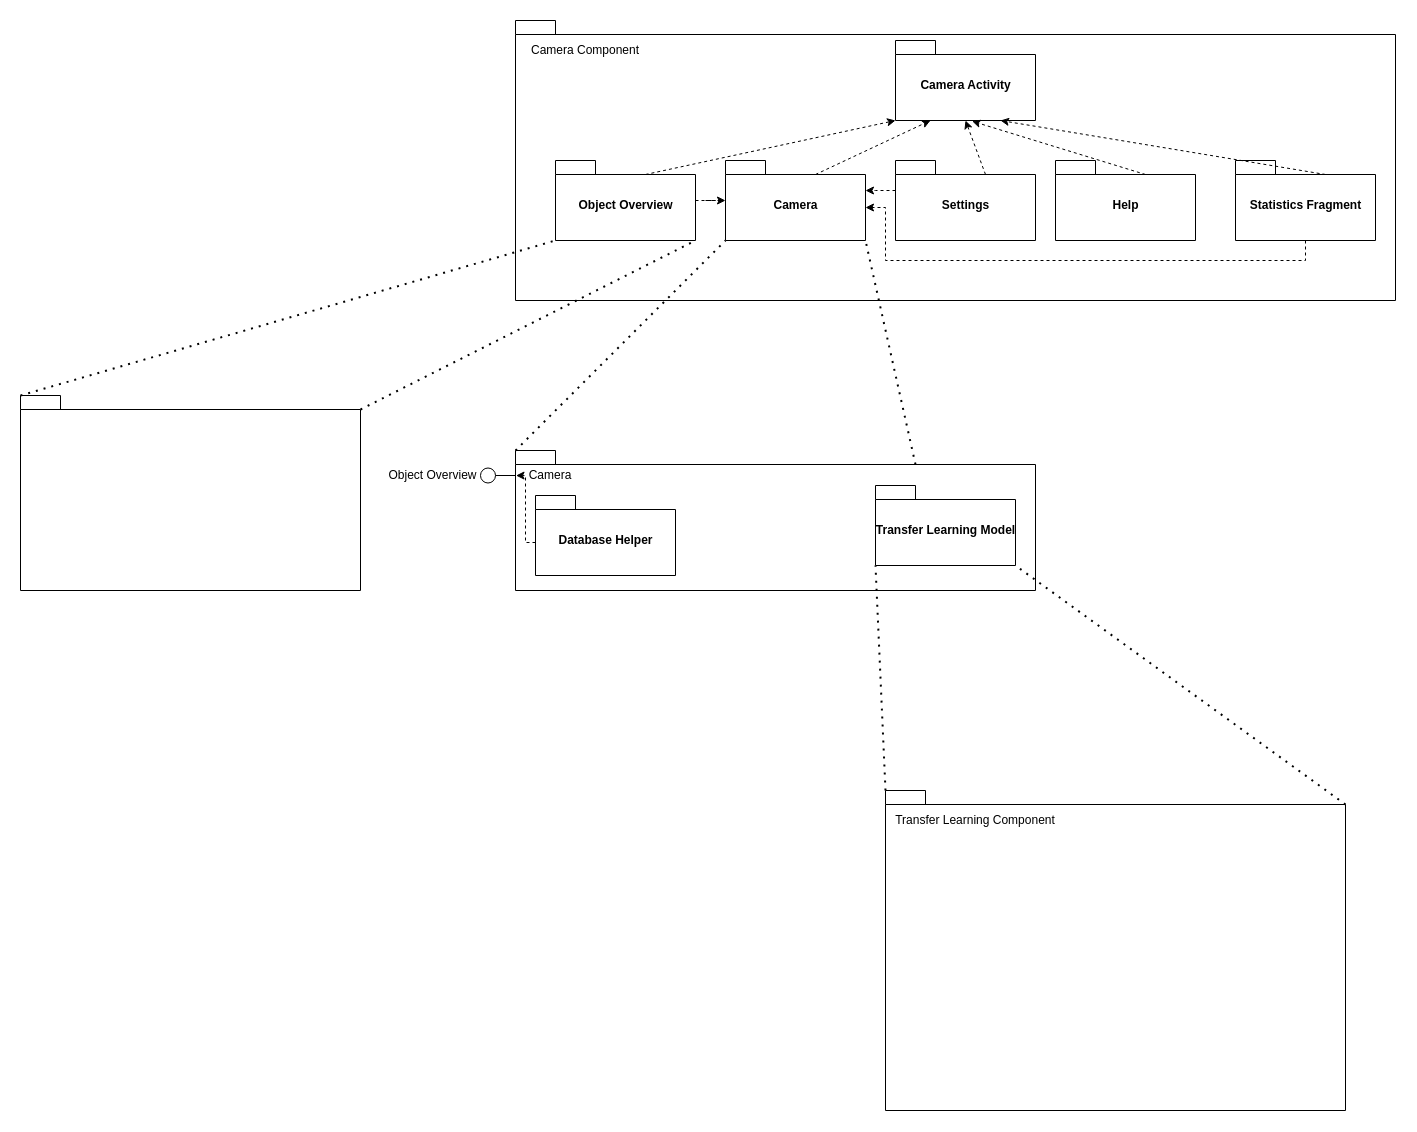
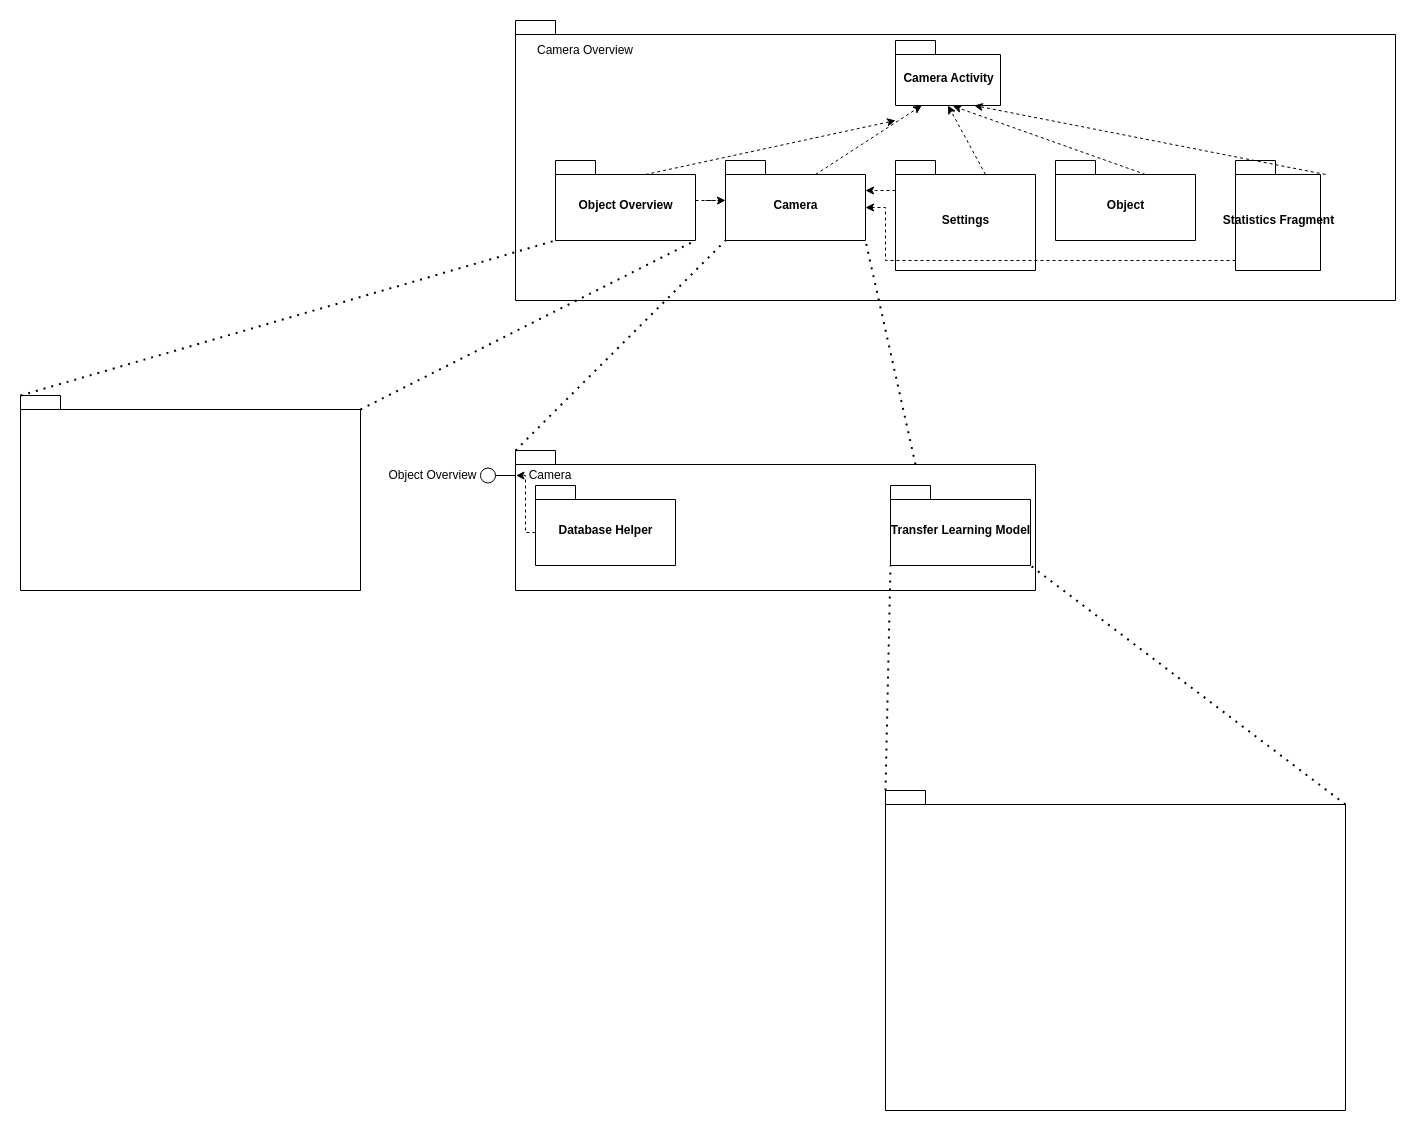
  <mxCell id="0" />
  <mxCell id="1" parent="0" />
  <mxCell id="2" value="" style="shape=folder;fontStyle=1;spacingTop=10;tabWidth=40;tabHeight=14;tabPosition=left;html=1;" vertex="1" parent="1"><mxGeometry x="515" y="20" width="880" height="280" as="geometry" /></mxCell>
- <mxCell id="3" value="Camera Activity" style="shape=folder;fontStyle=1;spacingTop=10;tabWidth=40;tabHeight=14;tabPosition=left;html=1;" vertex="1" parent="1"><mxGeometry x="895" y="40" width="140" height="80" as="geometry" /></mxCell>
+ <mxCell id="3" value="Camera Activity" style="shape=folder;fontStyle=1;spacingTop=10;tabWidth=40;tabHeight=14;tabPosition=left;html=1;" vertex="1" parent="1"><mxGeometry x="895" y="40" width="105" height="65" as="geometry" /></mxCell>
  <mxCell id="4" value="Camera" style="shape=folder;fontStyle=1;spacingTop=10;tabWidth=40;tabHeight=14;tabPosition=left;html=1;" vertex="1" parent="1"><mxGeometry x="725" y="160" width="140" height="80" as="geometry" /></mxCell>
  <mxCell id="5" style="edgeStyle=orthogonalEdgeStyle;rounded=0;orthogonalLoop=1;jettySize=auto;html=1;dashed=1;" edge="1" parent="1" source="6" target="4"><mxGeometry relative="1" as="geometry"><Array as="points"><mxPoint x="875" y="190" /><mxPoint x="875" y="190" /></Array></mxGeometry></mxCell>
- <mxCell id="6" value="Settings" style="shape=folder;fontStyle=1;spacingTop=10;tabWidth=40;tabHeight=14;tabPosition=left;html=1;" vertex="1" parent="1"><mxGeometry x="895" y="160" width="140" height="80" as="geometry" /></mxCell>
- <mxCell id="7" value="Help" style="shape=folder;fontStyle=1;spacingTop=10;tabWidth=40;tabHeight=14;tabPosition=left;html=1;" vertex="1" parent="1"><mxGeometry x="1055" y="160" width="140" height="80" as="geometry" /></mxCell>
+ <mxCell id="6" value="Settings" style="shape=folder;fontStyle=1;spacingTop=10;tabWidth=40;tabHeight=14;tabPosition=left;html=1;" vertex="1" parent="1"><mxGeometry x="895" y="160" width="140" height="110" as="geometry" /></mxCell>
+ <mxCell id="7" value="Object" style="shape=folder;fontStyle=1;spacingTop=10;tabWidth=40;tabHeight=14;tabPosition=left;html=1;" vertex="1" parent="1"><mxGeometry x="1055" y="160" width="140" height="80" as="geometry" /></mxCell>
  <mxCell id="8" style="edgeStyle=orthogonalEdgeStyle;rounded=0;orthogonalLoop=1;jettySize=auto;html=1;entryX=0;entryY=0;entryDx=140;entryDy=47;entryPerimeter=0;dashed=1;" edge="1" parent="1" source="9" target="4"><mxGeometry relative="1" as="geometry"><Array as="points"><mxPoint x="1305" y="260" /><mxPoint x="885" y="260" /><mxPoint x="885" y="207" /></Array></mxGeometry></mxCell>
- <mxCell id="9" value="Statistics Fragment" style="shape=folder;fontStyle=1;spacingTop=10;tabWidth=40;tabHeight=14;tabPosition=left;html=1;" vertex="1" parent="1"><mxGeometry x="1235" y="160" width="140" height="80" as="geometry" /></mxCell>
+ <mxCell id="9" value="Statistics Fragment" style="shape=folder;fontStyle=1;spacingTop=10;tabWidth=40;tabHeight=14;tabPosition=left;html=1;" vertex="1" parent="1"><mxGeometry x="1235" y="160" width="85" height="110" as="geometry" /></mxCell>
  <mxCell id="10" value="" style="endArrow=classic;html=1;entryX=0.75;entryY=1;entryDx=0;entryDy=0;entryPerimeter=0;exitX=0;exitY=0;exitDx=90;exitDy=14;exitPerimeter=0;dashed=1;" edge="1" parent="1" source="9" target="3"><mxGeometry width="50" height="50" relative="1" as="geometry"><mxPoint x="1125" y="190" as="sourcePoint" /><mxPoint x="1175" y="140" as="targetPoint" /></mxGeometry></mxCell>
  <mxCell id="11" value="" style="endArrow=classic;html=1;entryX=0.547;entryY=1.009;entryDx=0;entryDy=0;entryPerimeter=0;dashed=1;exitX=0;exitY=0;exitDx=90;exitDy=14;exitPerimeter=0;" edge="1" parent="1" source="7" target="3"><mxGeometry width="50" height="50" relative="1" as="geometry"><mxPoint x="1265" y="170" as="sourcePoint" /><mxPoint x="1100" y="120" as="targetPoint" /></mxGeometry></mxCell>
  <mxCell id="12" value="" style="endArrow=classic;html=1;entryX=0.5;entryY=1;entryDx=0;entryDy=0;entryPerimeter=0;dashed=1;exitX=0;exitY=0;exitDx=90;exitDy=14;exitPerimeter=0;" edge="1" parent="1" source="6" target="3"><mxGeometry width="50" height="50" relative="1" as="geometry"><mxPoint x="1095" y="170" as="sourcePoint" /><mxPoint x="1071.58" y="120.72" as="targetPoint" /></mxGeometry></mxCell>
  <mxCell id="13" value="" style="endArrow=classic;html=1;dashed=1;exitX=0;exitY=0;exitDx=90;exitDy=14;exitPerimeter=0;entryX=0.25;entryY=1;entryDx=0;entryDy=0;entryPerimeter=0;" edge="1" parent="1" source="4" target="3"><mxGeometry width="50" height="50" relative="1" as="geometry"><mxPoint x="925" y="170" as="sourcePoint" /><mxPoint x="1030" y="120" as="targetPoint" /></mxGeometry></mxCell>
  <mxCell id="14" value="" style="shape=folder;fontStyle=1;spacingTop=10;tabWidth=40;tabHeight=14;tabPosition=left;html=1;" vertex="1" parent="1"><mxGeometry x="515" y="450" width="520" height="140" as="geometry" /></mxCell>
  <mxCell id="15" value="" style="endArrow=none;dashed=1;html=1;dashPattern=1 3;strokeWidth=2;entryX=0;entryY=0;entryDx=0;entryDy=80;entryPerimeter=0;exitX=0;exitY=0;exitDx=0;exitDy=0;exitPerimeter=0;" edge="1" parent="1" source="14" target="4"><mxGeometry width="50" height="50" relative="1" as="geometry"><mxPoint x="1145" y="390" as="sourcePoint" /><mxPoint x="1195" y="340" as="targetPoint" /></mxGeometry></mxCell>
  <mxCell id="16" value="" style="endArrow=none;dashed=1;html=1;dashPattern=1 3;strokeWidth=2;entryX=0;entryY=0;entryDx=140;entryDy=80;entryPerimeter=0;exitX=0;exitY=0;exitDx=400;exitDy=14;exitPerimeter=0;" edge="1" parent="1" source="14" target="4"><mxGeometry width="50" height="50" relative="1" as="geometry"><mxPoint x="695" y="380" as="sourcePoint" /><mxPoint x="735" y="250" as="targetPoint" /></mxGeometry></mxCell>
- <mxCell id="17" value="Camera Component" style="text;html=1;strokeColor=none;fillColor=none;align=center;verticalAlign=middle;whiteSpace=wrap;rounded=0;" vertex="1" parent="1"><mxGeometry x="515" y="40" width="140" height="20" as="geometry" /></mxCell>
+ <mxCell id="17" value="Camera Overview" style="text;html=1;strokeColor=none;fillColor=none;align=center;verticalAlign=middle;whiteSpace=wrap;rounded=0;" vertex="1" parent="1"><mxGeometry x="515" y="40" width="140" height="20" as="geometry" /></mxCell>
  <mxCell id="18" value="" style="shape=folder;fontStyle=1;spacingTop=10;tabWidth=40;tabHeight=14;tabPosition=left;html=1;" vertex="1" parent="1"><mxGeometry x="885" y="790" width="460" height="320" as="geometry" /></mxCell>
- <mxCell id="19" value="Transfer Learning Component" style="text;html=1;strokeColor=none;fillColor=none;align=center;verticalAlign=middle;whiteSpace=wrap;rounded=0;" vertex="1" parent="1"><mxGeometry x="885" y="810" width="180" height="20" as="geometry" /></mxCell>
- <mxCell id="20" value="Transfer Learning Model" style="shape=folder;fontStyle=1;spacingTop=10;tabWidth=40;tabHeight=14;tabPosition=left;html=1;" vertex="1" parent="1"><mxGeometry x="875" y="485" width="140" height="80" as="geometry" /></mxCell>
+ <mxCell id="20" value="Transfer Learning Model" style="shape=folder;fontStyle=1;spacingTop=10;tabWidth=40;tabHeight=14;tabPosition=left;html=1;" vertex="1" parent="1"><mxGeometry x="890" y="485" width="140" height="80" as="geometry" /></mxCell>
  <mxCell id="21" value="Camera" style="text;html=1;strokeColor=none;fillColor=none;align=center;verticalAlign=middle;whiteSpace=wrap;rounded=0;" vertex="1" parent="1"><mxGeometry x="525" y="465" width="50" height="20" as="geometry" /></mxCell>
- <mxCell id="22" value="Database Helper" style="shape=folder;fontStyle=1;spacingTop=10;tabWidth=40;tabHeight=14;tabPosition=left;html=1;" vertex="1" parent="1"><mxGeometry x="535" y="495" width="140" height="80" as="geometry" /></mxCell>
+ <mxCell id="22" value="Database Helper" style="shape=folder;fontStyle=1;spacingTop=10;tabWidth=40;tabHeight=14;tabPosition=left;html=1;" vertex="1" parent="1"><mxGeometry x="535" y="485" width="140" height="80" as="geometry" /></mxCell>
  <mxCell id="23" value="" style="endArrow=none;dashed=1;html=1;dashPattern=1 3;strokeWidth=2;exitX=0;exitY=0;exitDx=0;exitDy=0;exitPerimeter=0;entryX=0;entryY=0;entryDx=0;entryDy=80;entryPerimeter=0;" edge="1" parent="1" source="18" target="20"><mxGeometry width="50" height="50" relative="1" as="geometry"><mxPoint x="785" y="927" as="sourcePoint" /><mxPoint x="805" y="820" as="targetPoint" /></mxGeometry></mxCell>
  <mxCell id="24" value="" style="endArrow=none;dashed=1;html=1;dashPattern=1 3;strokeWidth=2;exitX=0;exitY=0;exitDx=460;exitDy=14;exitPerimeter=0;entryX=0;entryY=0;entryDx=140;entryDy=80;entryPerimeter=0;" edge="1" parent="1" source="18" target="20"><mxGeometry width="50" height="50" relative="1" as="geometry"><mxPoint x="225" y="700" as="sourcePoint" /><mxPoint x="545" y="590" as="targetPoint" /></mxGeometry></mxCell>
  <mxCell id="25" style="edgeStyle=orthogonalEdgeStyle;rounded=0;orthogonalLoop=1;jettySize=auto;html=1;dashed=1;" edge="1" parent="1" source="26" target="4"><mxGeometry relative="1" as="geometry" /></mxCell>
  <mxCell id="26" value="&lt;div&gt;Object Overview&lt;br&gt;&lt;/div&gt;" style="shape=folder;fontStyle=1;spacingTop=10;tabWidth=40;tabHeight=14;tabPosition=left;html=1;" vertex="1" parent="1"><mxGeometry x="555" y="160" width="140" height="80" as="geometry" /></mxCell>
  <mxCell id="27" value="" style="endArrow=classic;html=1;dashed=1;exitX=0;exitY=0;exitDx=90;exitDy=14;exitPerimeter=0;entryX=0;entryY=0;entryDx=0;entryDy=80;entryPerimeter=0;" edge="1" parent="1" source="26" target="3"><mxGeometry width="50" height="50" relative="1" as="geometry"><mxPoint x="825" y="184" as="sourcePoint" /><mxPoint x="940" y="130" as="targetPoint" /></mxGeometry></mxCell>
  <mxCell id="28" value="" style="shape=folder;fontStyle=1;spacingTop=10;tabWidth=40;tabHeight=14;tabPosition=left;html=1;" vertex="1" parent="1"><mxGeometry x="20" y="395" width="340" height="195" as="geometry" /></mxCell>
  <mxCell id="29" value="" style="endArrow=none;dashed=1;html=1;dashPattern=1 3;strokeWidth=2;entryX=0;entryY=0;entryDx=140;entryDy=80;entryPerimeter=0;exitX=0;exitY=0;exitDx=340;exitDy=14;exitPerimeter=0;" edge="1" parent="1" source="28" target="26"><mxGeometry width="50" height="50" relative="1" as="geometry"><mxPoint x="115" y="390" as="sourcePoint" /><mxPoint x="325" y="180" as="targetPoint" /></mxGeometry></mxCell>
  <mxCell id="30" value="" style="endArrow=none;dashed=1;html=1;dashPattern=1 3;strokeWidth=2;entryX=0;entryY=0;entryDx=0;entryDy=80;entryPerimeter=0;exitX=0;exitY=0;exitDx=0;exitDy=0;exitPerimeter=0;" edge="1" parent="1" source="28" target="26"><mxGeometry width="50" height="50" relative="1" as="geometry"><mxPoint x="385" y="409" as="sourcePoint" /><mxPoint x="705" y="250" as="targetPoint" /></mxGeometry></mxCell>
  <mxCell id="31" value="" style="ellipse;whiteSpace=wrap;html=1;aspect=fixed;" vertex="1" parent="1"><mxGeometry x="480" y="467.5" width="15" height="15" as="geometry" /></mxCell>
  <mxCell id="32" value="Object Overview" style="text;html=1;strokeColor=none;fillColor=none;align=center;verticalAlign=middle;whiteSpace=wrap;rounded=0;" vertex="1" parent="1"><mxGeometry x="385" y="465" width="95" height="20" as="geometry" /></mxCell>
  <mxCell id="33" value="" style="endArrow=none;html=1;exitX=1;exitY=0.5;exitDx=0;exitDy=0;" edge="1" parent="1"><mxGeometry width="50" height="50" relative="1" as="geometry"><mxPoint x="495" y="475" as="sourcePoint" /><mxPoint x="515" y="475" as="targetPoint" /></mxGeometry></mxCell>
  <mxCell id="34" value="" style="endArrow=classic;html=1;dashed=1;exitX=0;exitY=0;exitDx=0;exitDy=47;exitPerimeter=0;entryX=0.001;entryY=0.179;entryDx=0;entryDy=0;entryPerimeter=0;edgeStyle=elbowEdgeStyle;rounded=0;" edge="1" parent="1" source="22" target="14"><mxGeometry width="50" height="50" relative="1" as="geometry"><mxPoint x="505" y="530" as="sourcePoint" /><mxPoint x="555" y="480" as="targetPoint" /></mxGeometry></mxCell>
